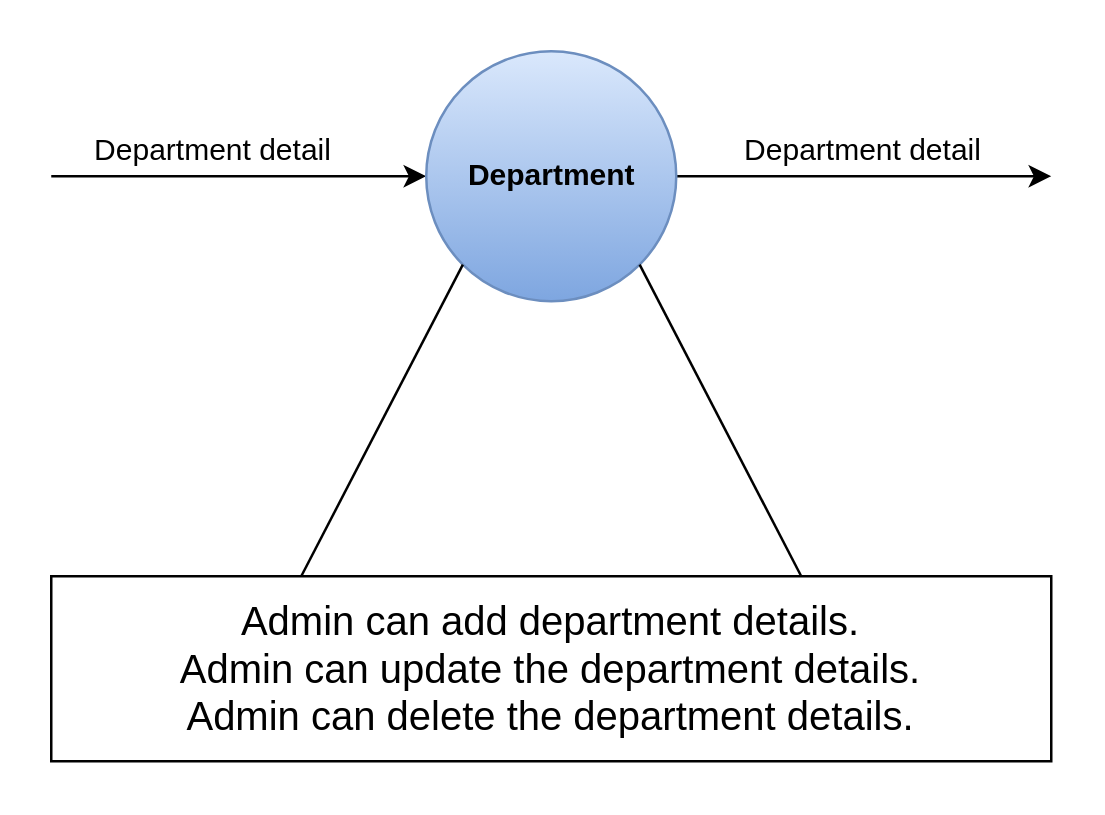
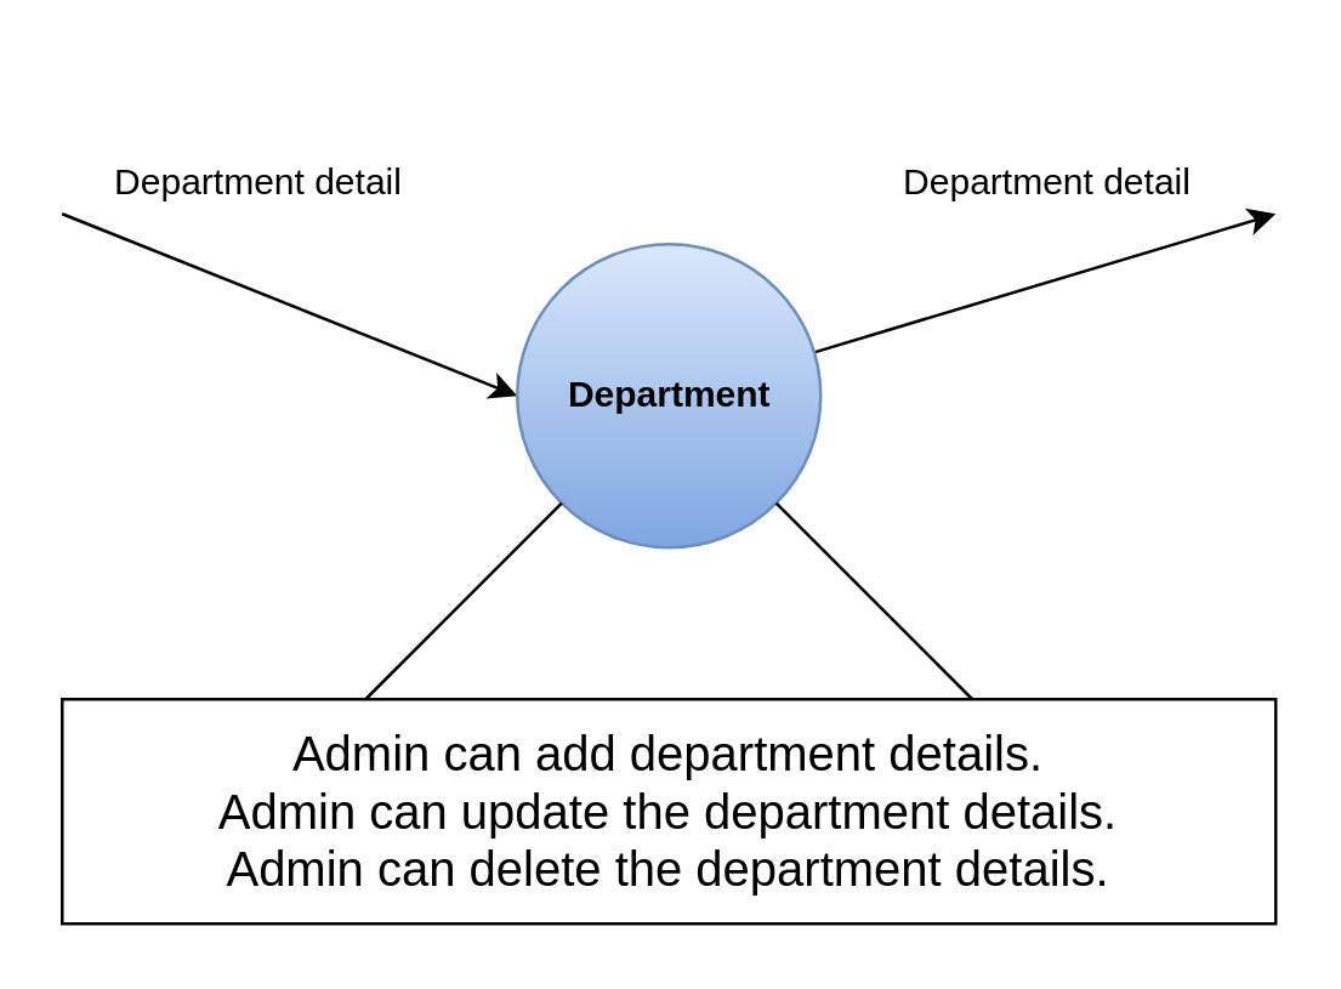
  <mxCell id="0" />
  <mxCell id="1" parent="0" />
  <mxCell id="2" value="" style="endArrow=classic;html=1;strokeColor=#000000;entryX=0;entryY=0.5;entryDx=0;entryDy=0;" parent="1" target="4" edge="1"><mxGeometry width="50" height="50" relative="1" as="geometry"><mxPoint x="20" y="70" as="sourcePoint" /><mxPoint x="160" y="70" as="targetPoint" /></mxGeometry></mxCell>
  <mxCell id="3" value="" style="edgeStyle=none;html=1;strokeColor=#000000;" parent="1" source="4" edge="1"><mxGeometry relative="1" as="geometry"><mxPoint x="420" y="70" as="targetPoint" /></mxGeometry></mxCell>
- <mxCell id="4" value="&lt;font color=&quot;#000000&quot;&gt;&lt;b&gt;Department&lt;/b&gt;&lt;/font&gt;" style="shape=ellipse;html=1;dashed=0;whitespace=wrap;aspect=fixed;perimeter=ellipsePerimeter;fillColor=#dae8fc;gradientColor=#7ea6e0;strokeColor=#6c8ebf;" parent="1" vertex="1"><mxGeometry x="170" y="20" width="100" height="100" as="geometry" /></mxCell>
+ <mxCell id="4" value="&lt;font color=&quot;#000000&quot;&gt;&lt;b&gt;Department&lt;/b&gt;&lt;/font&gt;" style="shape=ellipse;html=1;dashed=0;whitespace=wrap;aspect=fixed;perimeter=ellipsePerimeter;fillColor=#dae8fc;gradientColor=#7ea6e0;strokeColor=#6c8ebf;" parent="1" vertex="1"><mxGeometry x="170" y="80" width="100" height="100" as="geometry" /></mxCell>
  <mxCell id="5" value="&lt;div&gt;&lt;font style=&quot;font-size: 16px;&quot; color=&quot;#000000&quot;&gt;Admin can add department details.&lt;/font&gt;&lt;/div&gt;&lt;div&gt;&lt;font style=&quot;font-size: 16px;&quot; color=&quot;#000000&quot;&gt;Admin can update the department details.&lt;/font&gt;&lt;/div&gt;&lt;div&gt;&lt;font style=&quot;font-size: 16px;&quot; color=&quot;#000000&quot;&gt;Admin can delete the department details.&lt;/font&gt;&lt;/div&gt;" style="rounded=0;whiteSpace=wrap;html=1;fillColor=none;strokeColor=#000000;" parent="1" vertex="1"><mxGeometry x="20" y="230" width="400" height="74" as="geometry" /></mxCell>
  <mxCell id="6" value="" style="endArrow=none;html=1;strokeColor=#000000;fontColor=#000000;exitX=1;exitY=1;exitDx=0;exitDy=0;entryX=0.75;entryY=0;entryDx=0;entryDy=0;" parent="1" source="4" target="5" edge="1"><mxGeometry width="50" height="50" relative="1" as="geometry"><mxPoint x="260" y="300" as="sourcePoint" /><mxPoint x="310" y="250" as="targetPoint" /></mxGeometry></mxCell>
  <mxCell id="7" value="" style="endArrow=none;html=1;strokeColor=#000000;fontColor=#000000;exitX=0;exitY=1;exitDx=0;exitDy=0;entryX=0.25;entryY=0;entryDx=0;entryDy=0;" parent="1" source="4" target="5" edge="1"><mxGeometry width="50" height="50" relative="1" as="geometry"><mxPoint x="275.355" y="115.355" as="sourcePoint" /><mxPoint x="337.5" y="240" as="targetPoint" /></mxGeometry></mxCell>
  <mxCell id="8" value="Department detail" style="text;html=1;strokeColor=none;fillColor=none;align=center;verticalAlign=middle;whiteSpace=wrap;rounded=0;labelBackgroundColor=none;fontColor=#000000;" parent="1" vertex="1"><mxGeometry x="20" y="50" width="130" height="20" as="geometry" /></mxCell>
  <mxCell id="9" value="Department detail" style="text;html=1;strokeColor=none;fillColor=none;align=center;verticalAlign=middle;whiteSpace=wrap;rounded=0;labelBackgroundColor=none;fontColor=#000000;" parent="1" vertex="1"><mxGeometry x="280" y="50" width="130" height="20" as="geometry" /></mxCell>
